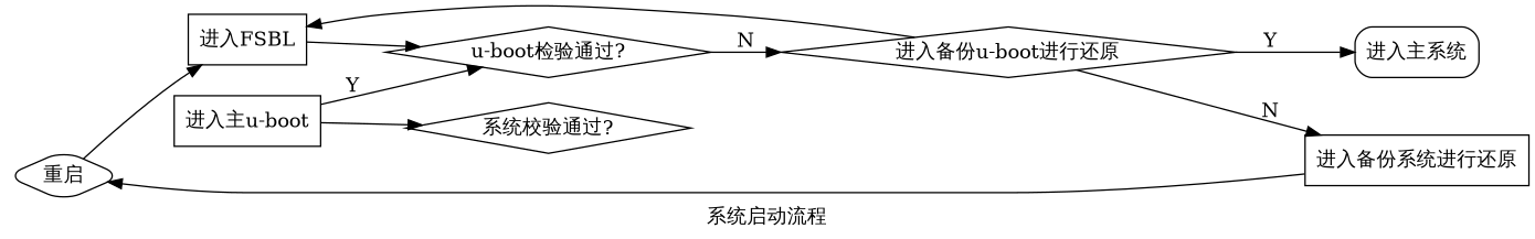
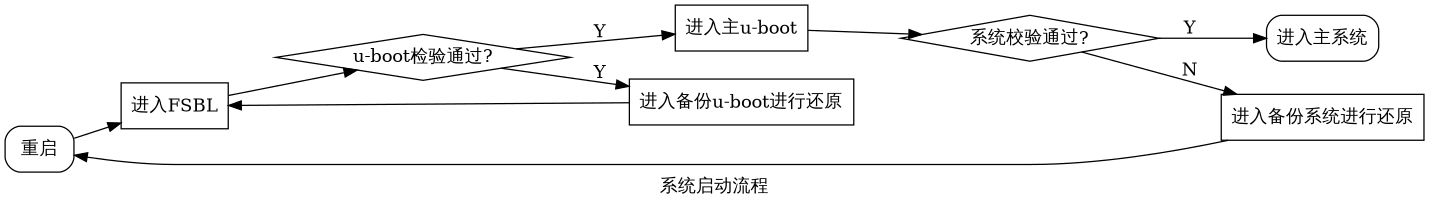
  digraph {
    label="系统启动流程"
    rankdir=LR
    node [shape=rectangle]
-   n1 [label="重启" shape=diamond style=rounded]
+   n1 [label="重启" style=rounded]
    n2 [label="进入FSBL"]
    n3 [label="u-boot检验通过?" shape=diamond]
    n4 [label="进入主u-boot"]
-   n5 [label="进入备份u-boot进行还原" shape=diamond]
+   n5 [label="进入备份u-boot进行还原"]
    n6 [label="系统校验通过?" shape=diamond]
    n7 [label="进入主系统" style=rounded]
    n8 [label="进入备份系统进行还原"]
    n1 -> n2
    n2 -> n3
-   n4 -> n3 [label=Y]
-   n3 -> n5 [label=N]
+   n3 -> n4 [label=Y]
+   n3 -> n5 [label=Y]
    n4 -> n6
    n5 -> n2
-   n5 -> n7 [label=Y]
-   n5 -> n8 [label=N]
+   n6 -> n7 [label=Y]
+   n6 -> n8 [label=N]
    n8 -> n1
  }
